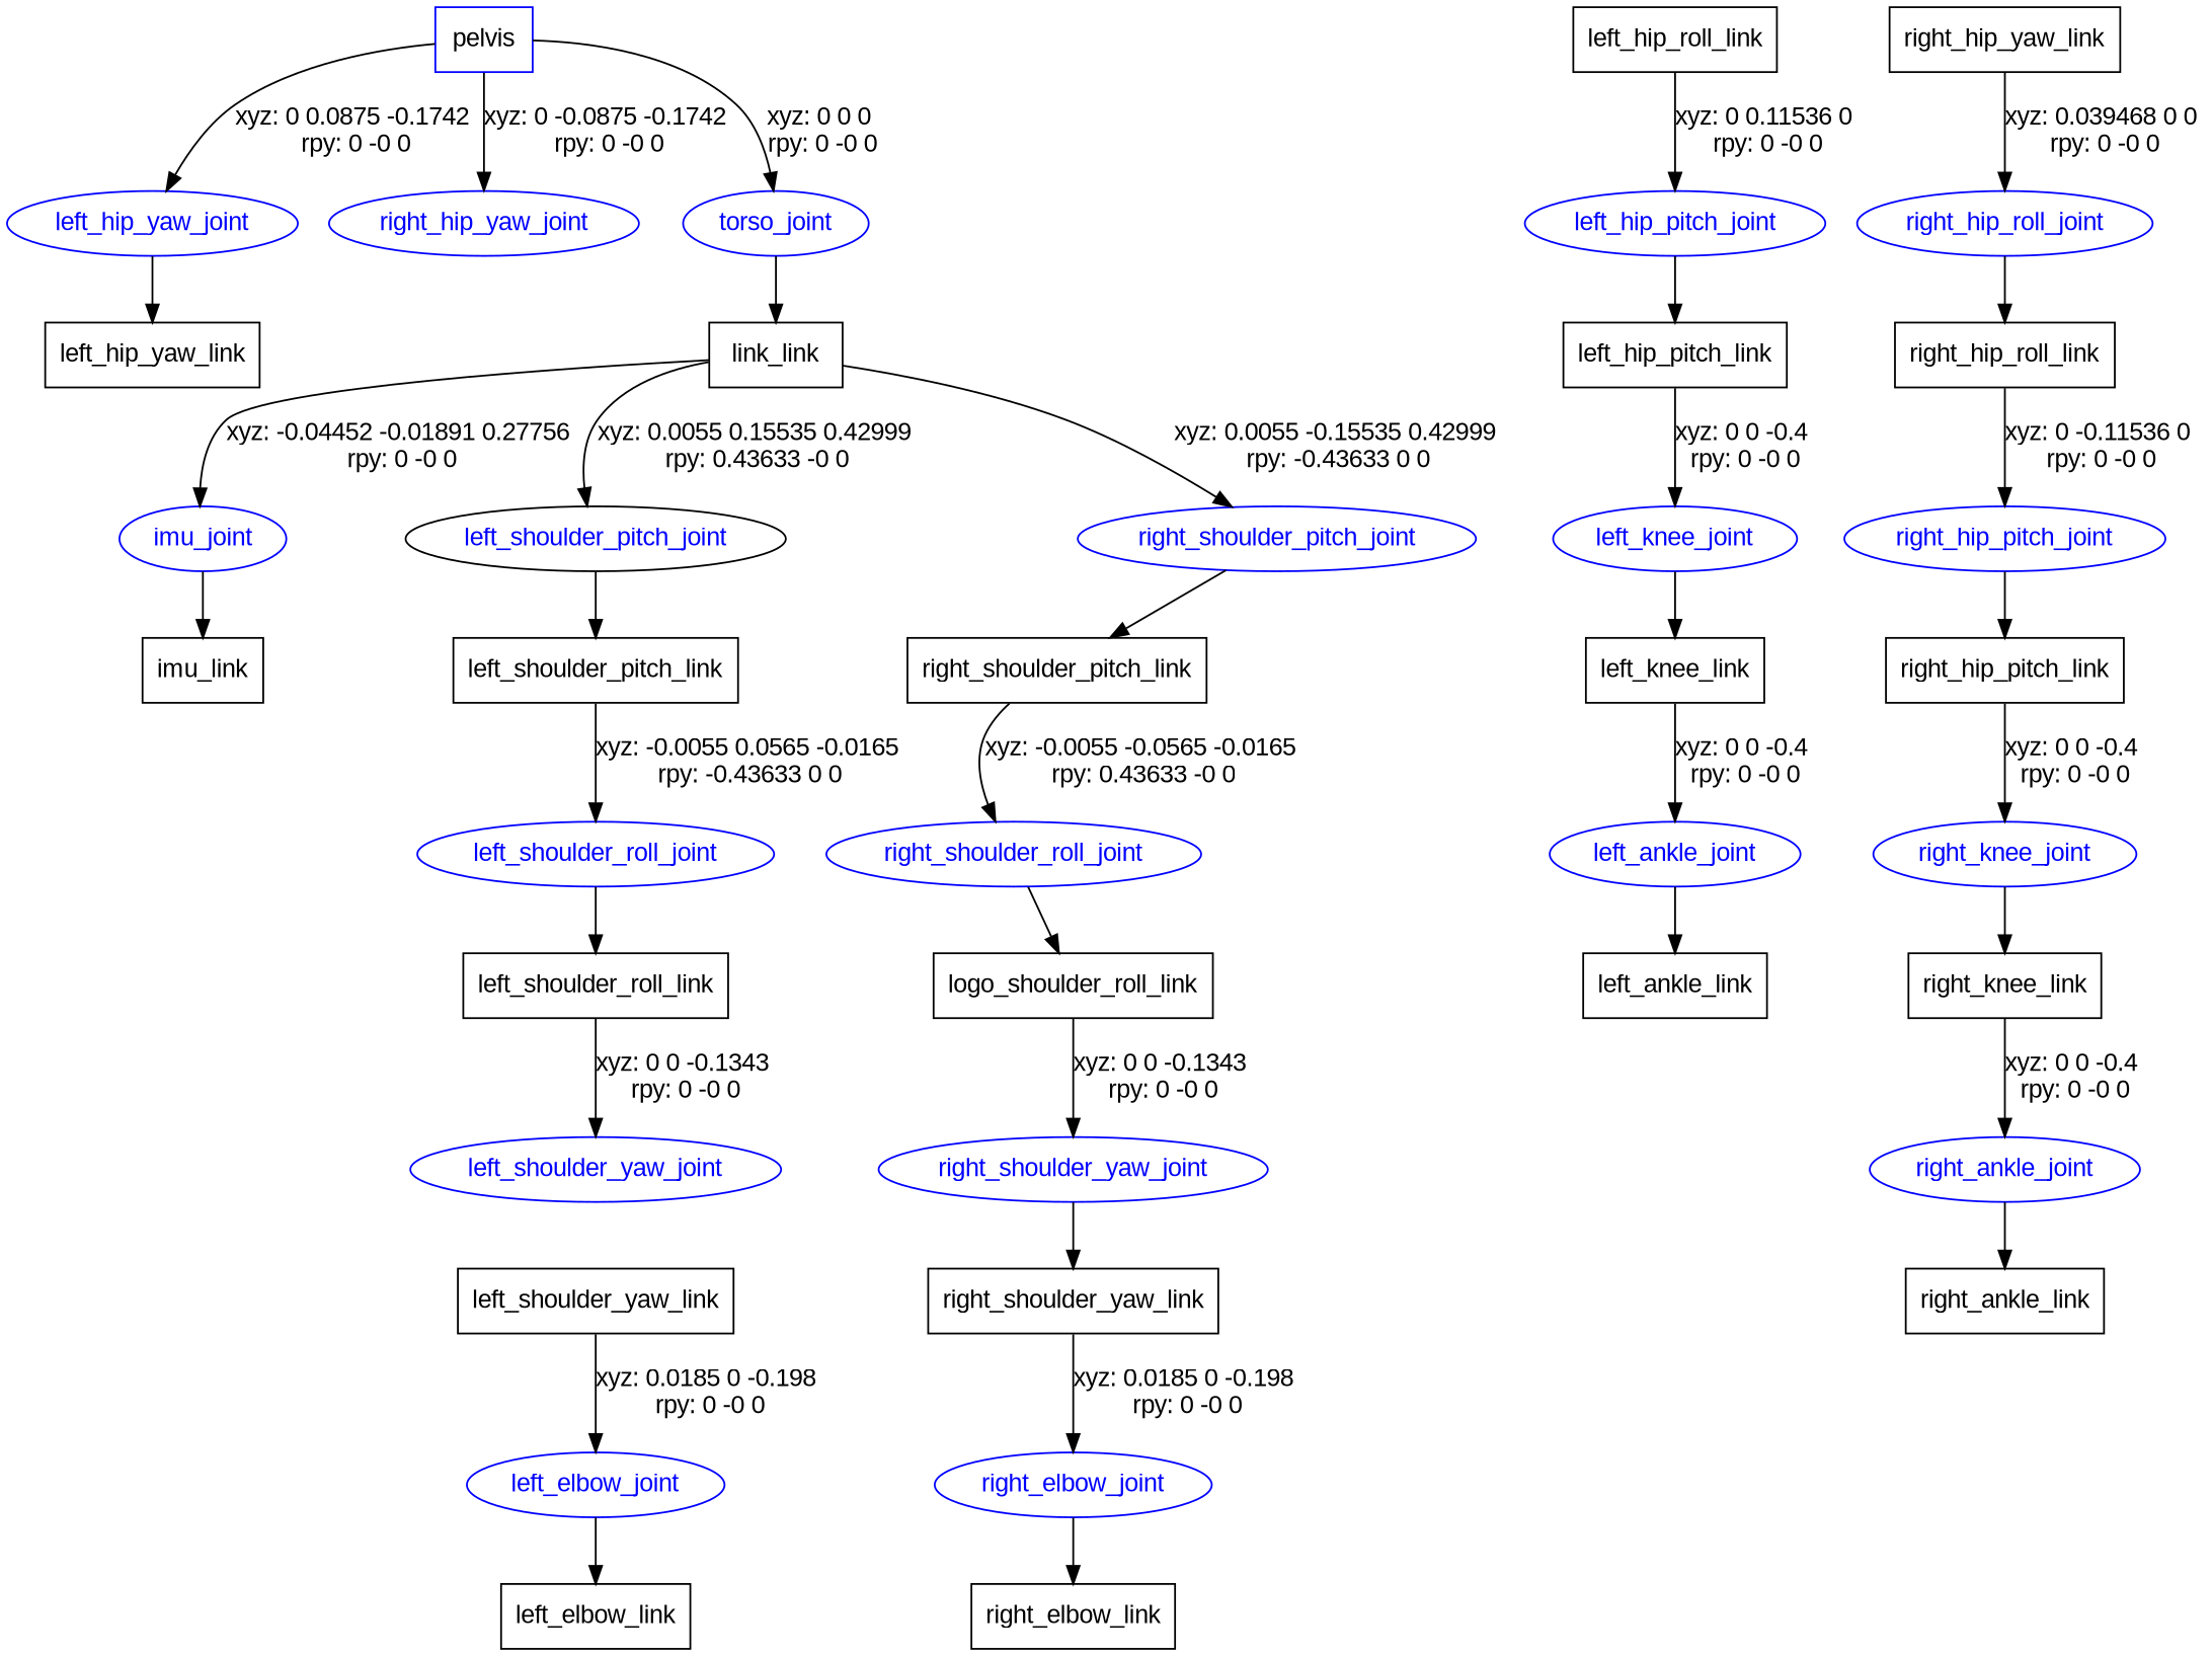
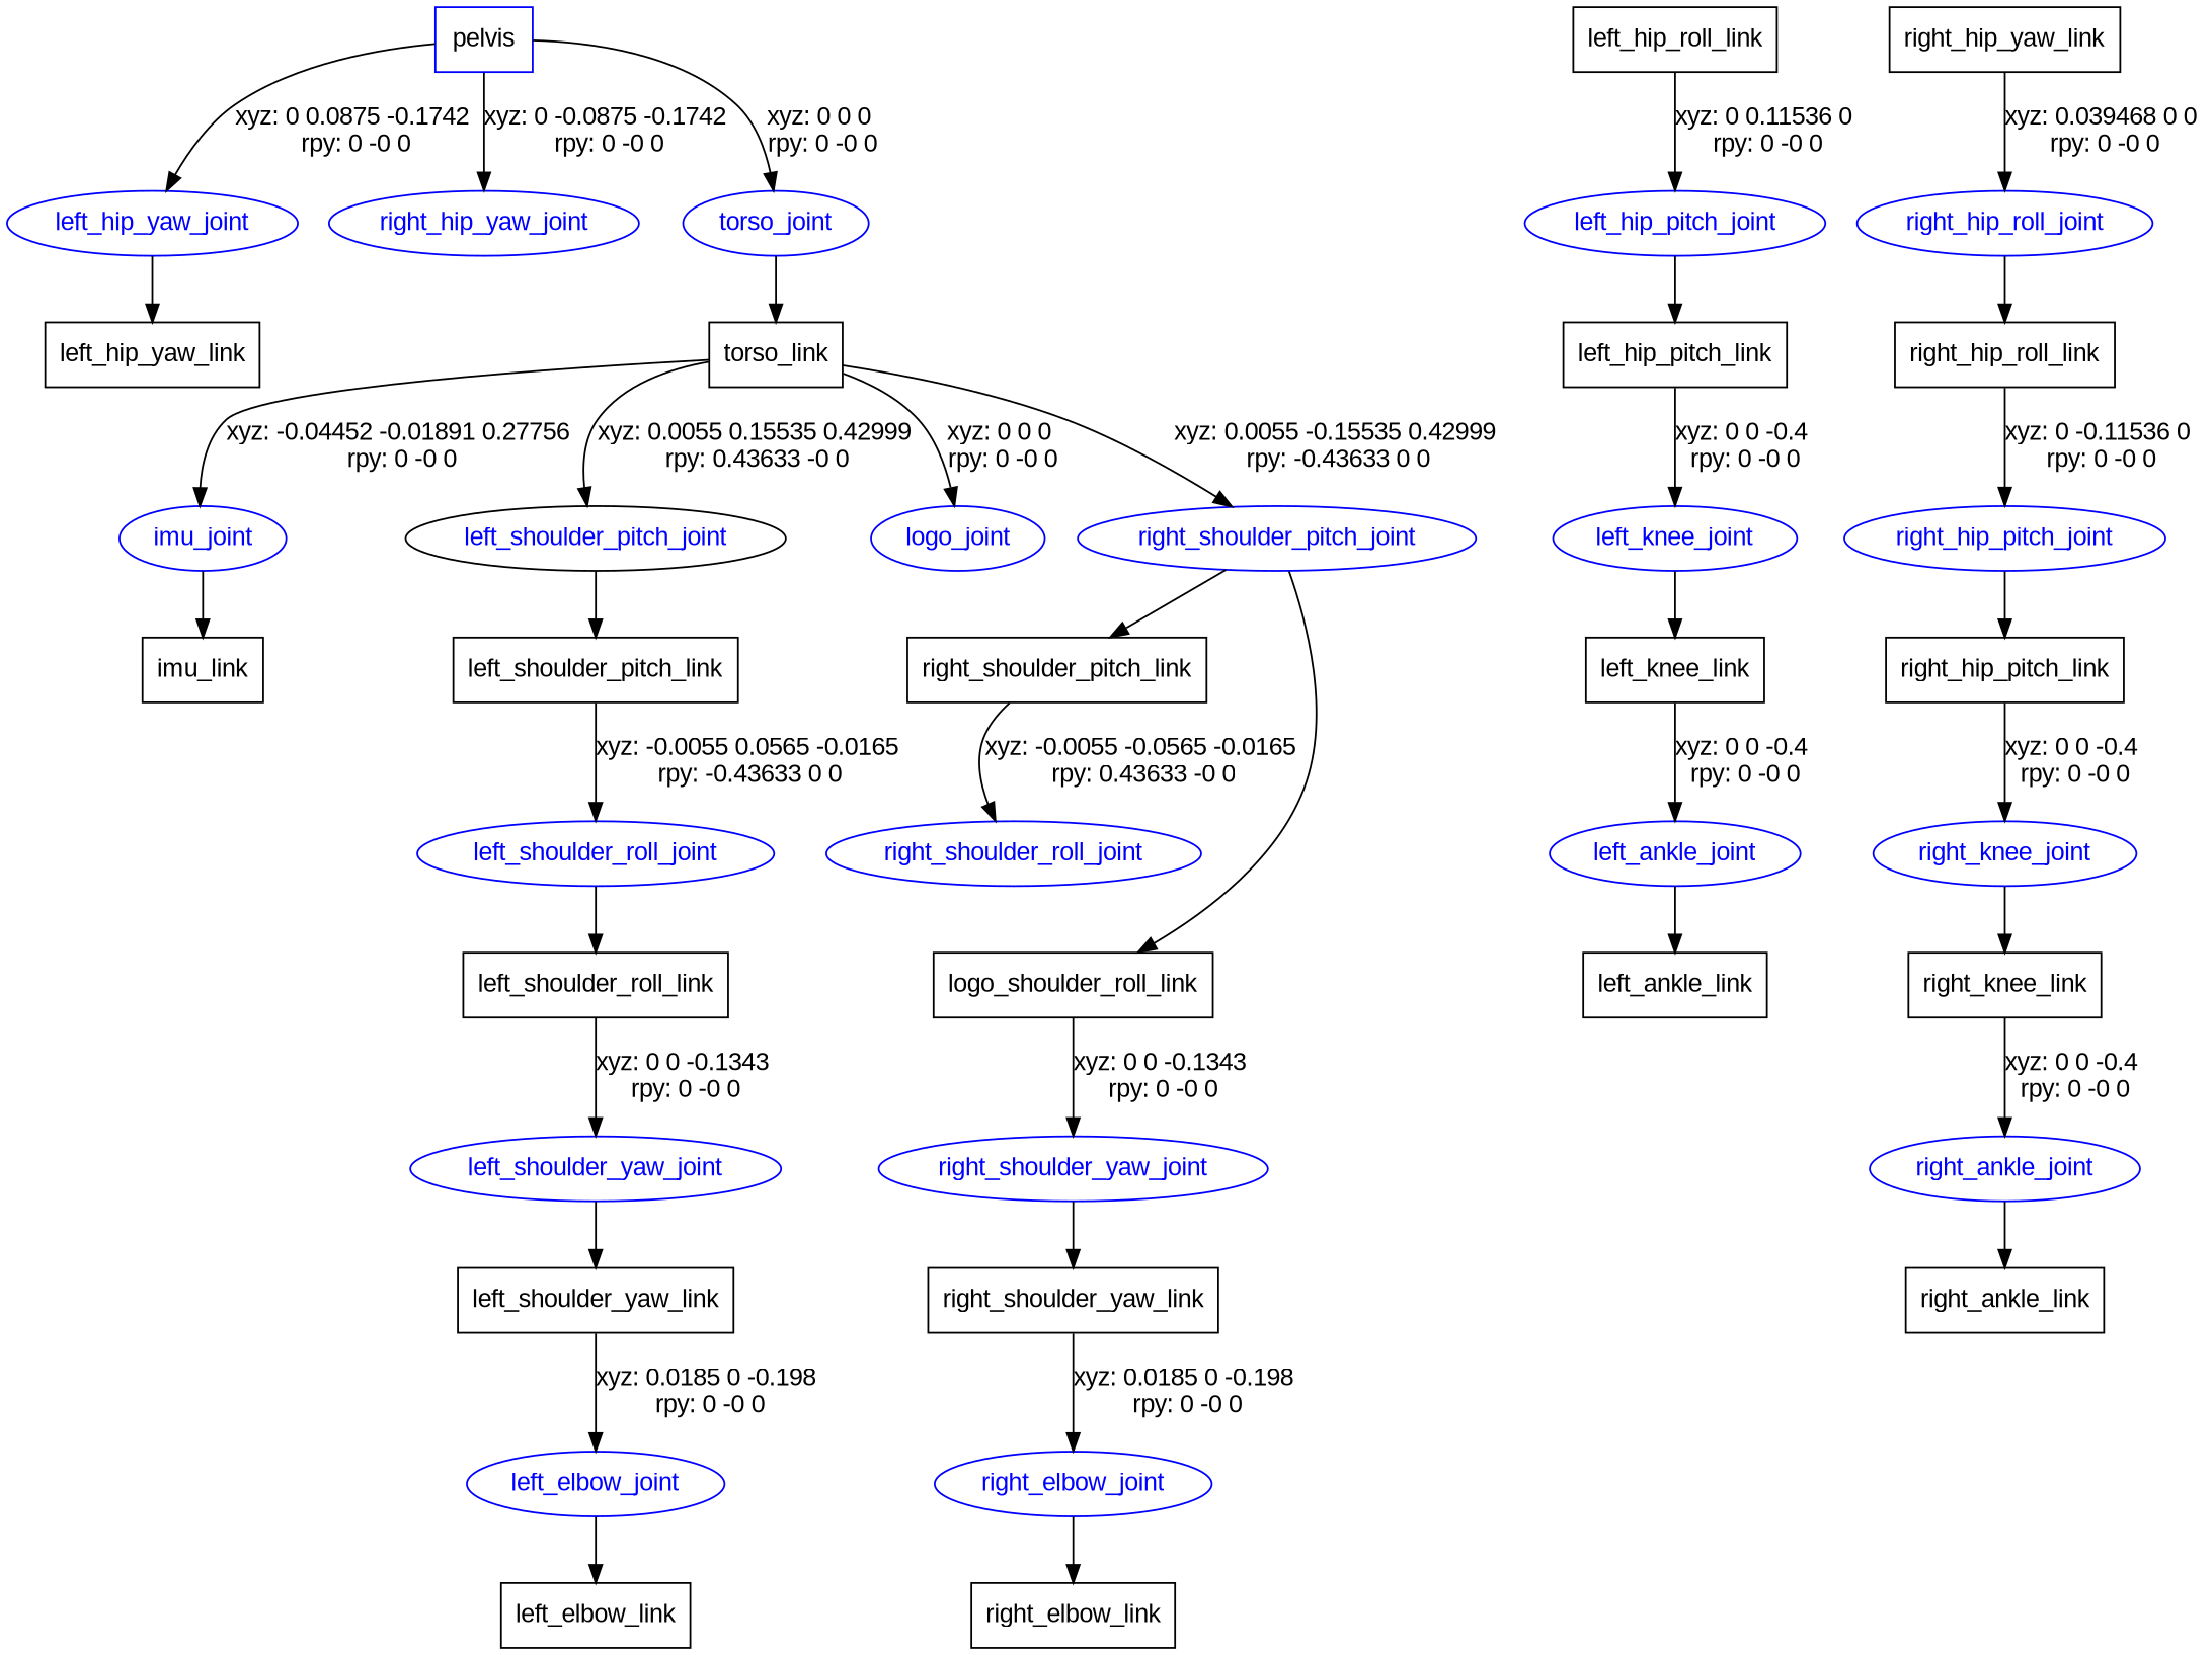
  digraph {
    fontname="Liberation Sans"
    node [fontname="Liberation Sans" shape=box]
    edge [fontname="Liberation Sans"]
    n1 [color=blue label=pelvis]
    left_hip_yaw_joint [color=blue fontcolor=blue shape=ellipse]
    right_hip_yaw_joint [color=blue fontcolor=blue shape=ellipse]
    torso_joint [color=blue fontcolor=blue shape=ellipse]
    n5 [label=left_hip_yaw_link]
-   n6 [label=link_link]
+   n6 [label=torso_link]
    n7 [label=left_hip_roll_link]
    left_hip_pitch_joint [color=blue fontcolor=blue shape=ellipse]
    n9 [label=left_hip_pitch_link]
    left_knee_joint [color=blue fontcolor=blue shape=ellipse]
    n11 [label=left_knee_link]
    left_ankle_joint [color=blue fontcolor=blue shape=ellipse]
    n13 [label=left_ankle_link]
    n14 [label=right_hip_yaw_link]
    right_hip_roll_joint [color=blue fontcolor=blue shape=ellipse]
    n16 [label=right_hip_roll_link]
    right_hip_pitch_joint [color=blue fontcolor=blue shape=ellipse]
    n18 [label=right_hip_pitch_link]
    right_knee_joint [color=blue fontcolor=blue shape=ellipse]
    n20 [label=right_knee_link]
    right_ankle_joint [color=blue fontcolor=blue shape=ellipse]
    n22 [label=right_ankle_link]
    imu_joint [color=blue fontcolor=blue shape=ellipse]
    left_shoulder_pitch_joint [color=black fontcolor=blue shape=ellipse]
+   logo_joint [color=blue fontcolor=blue shape=ellipse]
    right_shoulder_pitch_joint [color=blue fontcolor=blue shape=ellipse]
    n27 [label=imu_link]
    n28 [label=left_shoulder_pitch_link]
    n29 [label=right_shoulder_pitch_link]
    left_shoulder_roll_joint [color=blue fontcolor=blue shape=ellipse]
    n31 [label=left_shoulder_roll_link]
    left_shoulder_yaw_joint [color=blue fontcolor=blue shape=ellipse]
    n33 [label=left_shoulder_yaw_link]
    left_elbow_joint [color=blue fontcolor=blue shape=ellipse]
    n35 [label=left_elbow_link]
    right_shoulder_roll_joint [color=blue fontcolor=blue shape=ellipse]
    n37 [label=logo_shoulder_roll_link]
    right_shoulder_yaw_joint [color=blue fontcolor=blue shape=ellipse]
    n39 [label=right_shoulder_yaw_link]
    right_elbow_joint [color=blue fontcolor=blue shape=ellipse]
    n41 [label=right_elbow_link]
    n1 -> left_hip_yaw_joint [label="xyz: 0 0.0875 -0.1742 \nrpy: 0 -0 0"]
    n1 -> right_hip_yaw_joint [label="xyz: 0 -0.0875 -0.1742 \nrpy: 0 -0 0"]
    n1 -> torso_joint [label="xyz: 0 0 0 \nrpy: 0 -0 0"]
    left_hip_yaw_joint -> n5
    torso_joint -> n6
    n6 -> imu_joint [label="xyz: -0.04452 -0.01891 0.27756 \nrpy: 0 -0 0"]
    n6 -> left_shoulder_pitch_joint [label="xyz: 0.0055 0.15535 0.42999 \nrpy: 0.43633 -0 0"]
+   n6 -> logo_joint [label="xyz: 0 0 0 \nrpy: 0 -0 0"]
    n6 -> right_shoulder_pitch_joint [label="xyz: 0.0055 -0.15535 0.42999 \nrpy: -0.43633 0 0"]
    n7 -> left_hip_pitch_joint [label="xyz: 0 0.11536 0 \nrpy: 0 -0 0"]
    left_hip_pitch_joint -> n9
    n9 -> left_knee_joint [label="xyz: 0 0 -0.4 \nrpy: 0 -0 0"]
    left_knee_joint -> n11
    n11 -> left_ankle_joint [label="xyz: 0 0 -0.4 \nrpy: 0 -0 0"]
    left_ankle_joint -> n13
    n14 -> right_hip_roll_joint [label="xyz: 0.039468 0 0 \nrpy: 0 -0 0"]
    right_hip_roll_joint -> n16
    n16 -> right_hip_pitch_joint [label="xyz: 0 -0.11536 0 \nrpy: 0 -0 0"]
    right_hip_pitch_joint -> n18
    n18 -> right_knee_joint [label="xyz: 0 0 -0.4 \nrpy: 0 -0 0"]
    right_knee_joint -> n20
    n20 -> right_ankle_joint [label="xyz: 0 0 -0.4 \nrpy: 0 -0 0"]
    right_ankle_joint -> n22
    imu_joint -> n27
    left_shoulder_pitch_joint -> n28
    right_shoulder_pitch_joint -> n29
    n28 -> left_shoulder_roll_joint [label="xyz: -0.0055 0.0565 -0.0165 \nrpy: -0.43633 0 0"]
    n29 -> right_shoulder_roll_joint [label="xyz: -0.0055 -0.0565 -0.0165 \nrpy: 0.43633 -0 0"]
    left_shoulder_roll_joint -> n31
    n31 -> left_shoulder_yaw_joint [label="xyz: 0 0 -0.1343 \nrpy: 0 -0 0"]
+   left_shoulder_yaw_joint -> n33
    n33 -> left_elbow_joint [label="xyz: 0.0185 0 -0.198 \nrpy: 0 -0 0"]
    left_elbow_joint -> n35
-   right_shoulder_roll_joint -> n37
+   right_shoulder_pitch_joint -> n37
    n37 -> right_shoulder_yaw_joint [label="xyz: 0 0 -0.1343 \nrpy: 0 -0 0"]
    right_shoulder_yaw_joint -> n39
    n39 -> right_elbow_joint [label="xyz: 0.0185 0 -0.198 \nrpy: 0 -0 0"]
    right_elbow_joint -> n41
  }
